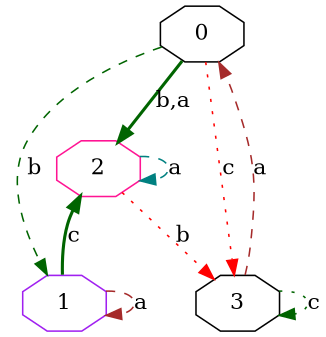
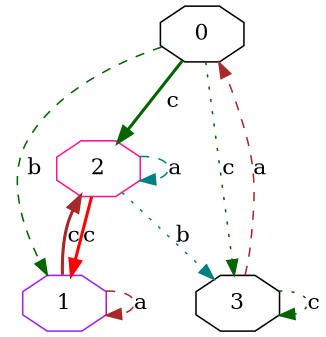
  digraph {
    d2tdocpreamble="\usetikzlibrary{automata}"
    d2tfigpreamble="\tikzstyle{every state}= [ draw=blue!50,very thick,fill=blue!20]  \tikzstyle{auto}= [fill=white]"
    ranksep=0.5
    node [color=black shape=octagon style=state]
    edge [color=darkgreen lblstyle=auto style=dashed topath="bend right"]
    n1 [label=0 style="state, initial, accepting"]
    n2 [color=deeppink label=2]
    n3 [label=3]
    n4 [color=purple label=1]
-   n1 -> n2 [label="b,a" style=bold]
-   n1 -> n3 [color=red label=c style=dotted]
+   n1 -> n2 [label=c style=bold]
+   n1 -> n3 [label=c style=dotted]
    n1 -> n4 [label=b]
    n2 -> n2 [color=teal label=a topath="loop above"]
-   n2 -> n3 [color=red label=b style=dotted]
+   n2 -> n3 [color=teal label=b style=dotted]
+   n2 -> n4 [color=red label=c style=bold]
    n3 -> n1 [color=brown label=a]
    n3 -> n3 [label=c style=dotted topath="loop above"]
-   n4 -> n2 [label=c style=bold]
+   n4 -> n2 [color=brown label=c style=bold]
    n4 -> n4 [color=brown label=a topath="loop above"]
  }
